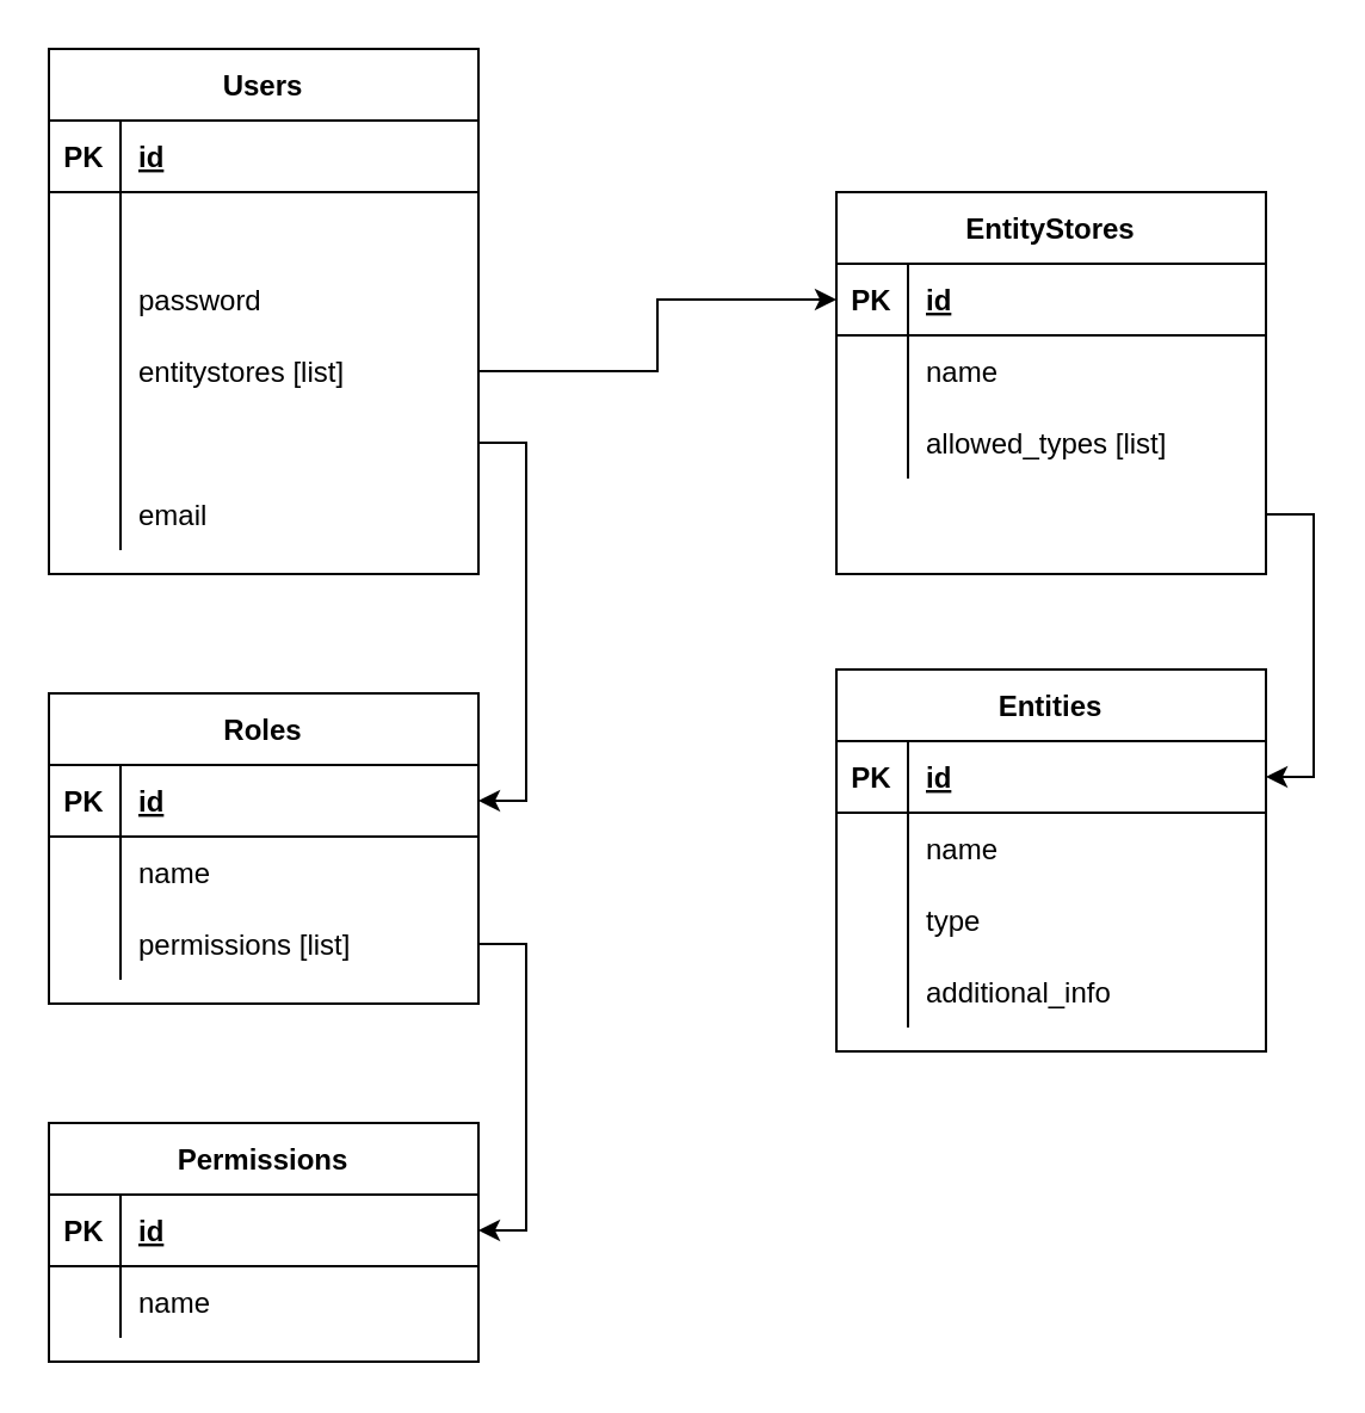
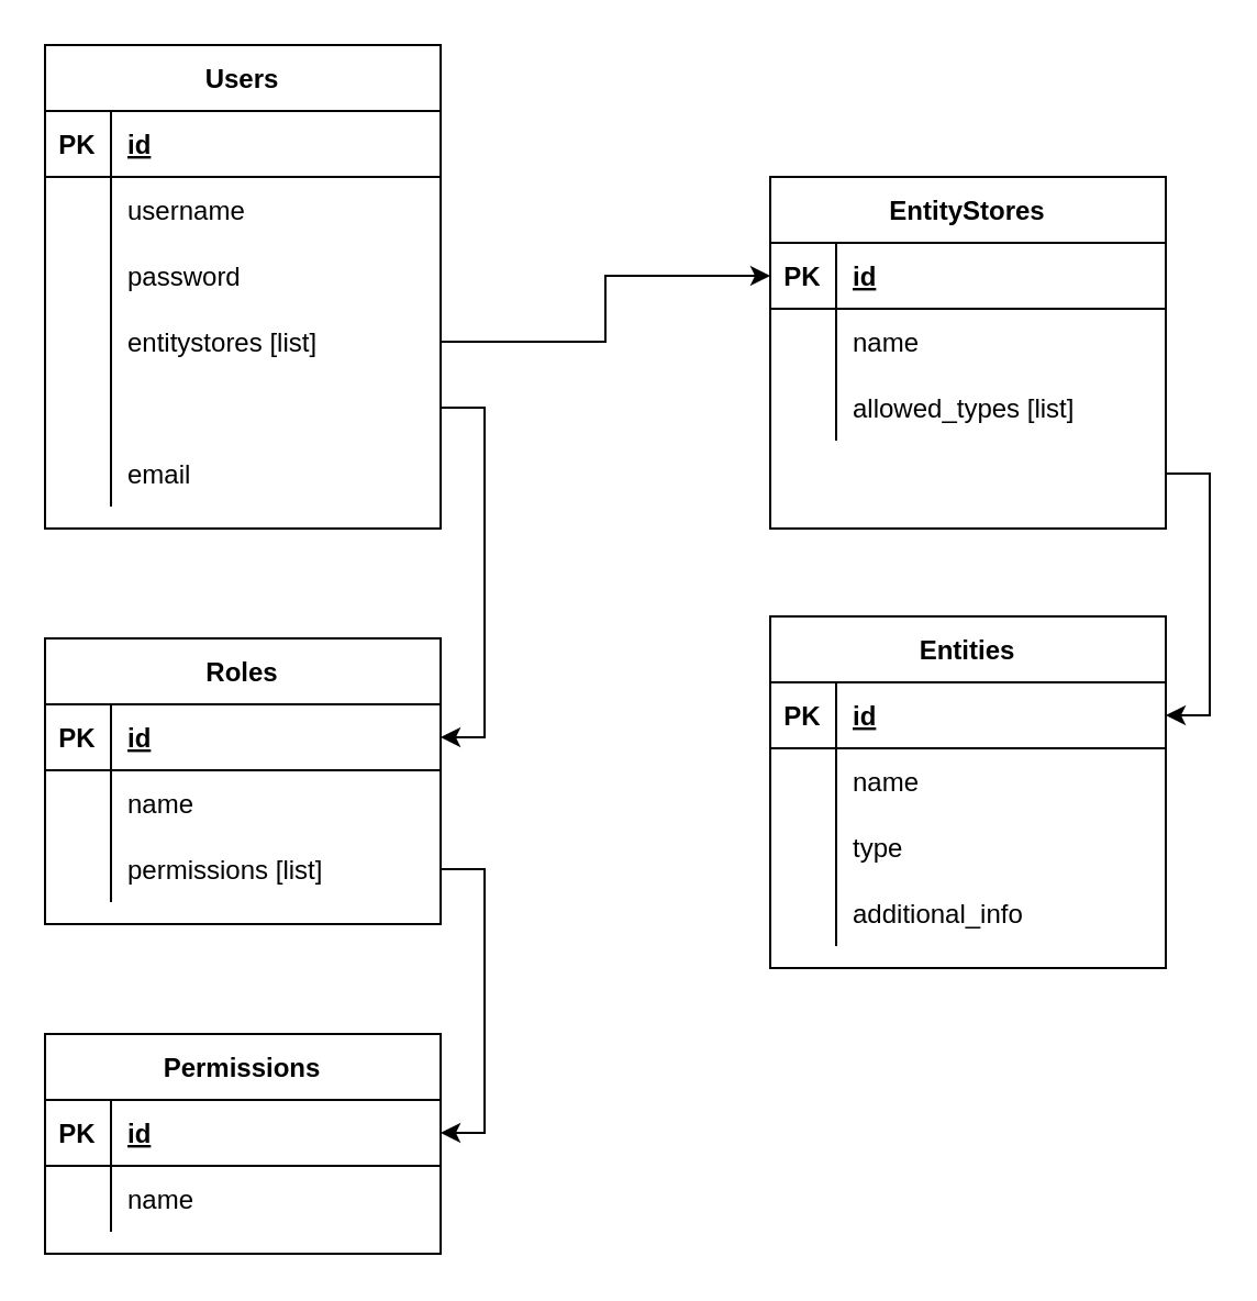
  <mxCell id="0" />
  <mxCell id="1" parent="0" />
  <mxCell id="2" value="Roles" style="shape=table;startSize=30;container=1;collapsible=1;childLayout=tableLayout;fixedRows=1;rowLines=0;fontStyle=1;align=center;resizeLast=1;" parent="1" vertex="1"><mxGeometry x="20" y="290" width="180" height="130" as="geometry" /></mxCell>
  <mxCell id="3" value="" style="shape=partialRectangle;collapsible=0;dropTarget=0;pointerEvents=0;fillColor=none;top=0;left=0;bottom=1;right=0;points=[[0,0.5],[1,0.5]];portConstraint=eastwest;" parent="2" vertex="1"><mxGeometry y="30" width="180" height="30" as="geometry" /></mxCell>
  <mxCell id="4" value="PK" style="shape=partialRectangle;connectable=0;fillColor=none;top=0;left=0;bottom=0;right=0;fontStyle=1;overflow=hidden;" parent="3" vertex="1"><mxGeometry width="30" height="30" as="geometry"><mxRectangle width="30" height="30" as="alternateBounds" /></mxGeometry></mxCell>
  <mxCell id="5" value="id" style="shape=partialRectangle;connectable=0;fillColor=none;top=0;left=0;bottom=0;right=0;align=left;spacingLeft=6;fontStyle=5;overflow=hidden;" parent="3" vertex="1"><mxGeometry x="30" width="150" height="30" as="geometry"><mxRectangle width="150" height="30" as="alternateBounds" /></mxGeometry></mxCell>
  <mxCell id="6" value="" style="shape=partialRectangle;collapsible=0;dropTarget=0;pointerEvents=0;fillColor=none;top=0;left=0;bottom=0;right=0;points=[[0,0.5],[1,0.5]];portConstraint=eastwest;" parent="2" vertex="1"><mxGeometry y="60" width="180" height="30" as="geometry" /></mxCell>
  <mxCell id="7" value="" style="shape=partialRectangle;connectable=0;fillColor=none;top=0;left=0;bottom=0;right=0;editable=1;overflow=hidden;" parent="6" vertex="1"><mxGeometry width="30" height="30" as="geometry"><mxRectangle width="30" height="30" as="alternateBounds" /></mxGeometry></mxCell>
  <mxCell id="8" value="name" style="shape=partialRectangle;connectable=0;fillColor=none;top=0;left=0;bottom=0;right=0;align=left;spacingLeft=6;overflow=hidden;" parent="6" vertex="1"><mxGeometry x="30" width="150" height="30" as="geometry"><mxRectangle width="150" height="30" as="alternateBounds" /></mxGeometry></mxCell>
  <mxCell id="9" value="" style="shape=partialRectangle;collapsible=0;dropTarget=0;pointerEvents=0;fillColor=none;top=0;left=0;bottom=0;right=0;points=[[0,0.5],[1,0.5]];portConstraint=eastwest;" parent="2" vertex="1"><mxGeometry y="90" width="180" height="30" as="geometry" /></mxCell>
  <mxCell id="10" value="" style="shape=partialRectangle;connectable=0;fillColor=none;top=0;left=0;bottom=0;right=0;editable=1;overflow=hidden;" parent="9" vertex="1"><mxGeometry width="30" height="30" as="geometry"><mxRectangle width="30" height="30" as="alternateBounds" /></mxGeometry></mxCell>
  <mxCell id="11" value="permissions [list]" style="shape=partialRectangle;connectable=0;fillColor=none;top=0;left=0;bottom=0;right=0;align=left;spacingLeft=6;overflow=hidden;" parent="9" vertex="1"><mxGeometry x="30" width="150" height="30" as="geometry"><mxRectangle width="150" height="30" as="alternateBounds" /></mxGeometry></mxCell>
  <mxCell id="12" value="Users" style="shape=table;startSize=30;container=1;collapsible=1;childLayout=tableLayout;fixedRows=1;rowLines=0;fontStyle=1;align=center;resizeLast=1;" parent="1" vertex="1"><mxGeometry x="20" y="20" width="180" height="220" as="geometry" /></mxCell>
  <mxCell id="13" value="" style="shape=partialRectangle;collapsible=0;dropTarget=0;pointerEvents=0;fillColor=none;top=0;left=0;bottom=1;right=0;points=[[0,0.5],[1,0.5]];portConstraint=eastwest;" parent="12" vertex="1"><mxGeometry y="30" width="180" height="30" as="geometry" /></mxCell>
  <mxCell id="14" value="PK" style="shape=partialRectangle;connectable=0;fillColor=none;top=0;left=0;bottom=0;right=0;fontStyle=1;overflow=hidden;" parent="13" vertex="1"><mxGeometry width="30" height="30" as="geometry"><mxRectangle width="30" height="30" as="alternateBounds" /></mxGeometry></mxCell>
  <mxCell id="15" value="id" style="shape=partialRectangle;connectable=0;fillColor=none;top=0;left=0;bottom=0;right=0;align=left;spacingLeft=6;fontStyle=5;overflow=hidden;" parent="13" vertex="1"><mxGeometry x="30" width="150" height="30" as="geometry"><mxRectangle width="150" height="30" as="alternateBounds" /></mxGeometry></mxCell>
  <mxCell id="16" value="" style="shape=partialRectangle;collapsible=0;dropTarget=0;pointerEvents=0;fillColor=none;top=0;left=0;bottom=0;right=0;points=[[0,0.5],[1,0.5]];portConstraint=eastwest;" parent="12" vertex="1"><mxGeometry y="60" width="180" height="30" as="geometry" /></mxCell>
  <mxCell id="17" value="" style="shape=partialRectangle;connectable=0;fillColor=none;top=0;left=0;bottom=0;right=0;editable=1;overflow=hidden;" parent="16" vertex="1"><mxGeometry width="30" height="30" as="geometry"><mxRectangle width="30" height="30" as="alternateBounds" /></mxGeometry></mxCell>
+ <mxCell id="18" value="username" style="shape=partialRectangle;connectable=0;fillColor=none;top=0;left=0;bottom=0;right=0;align=left;spacingLeft=6;overflow=hidden;" parent="16" vertex="1"><mxGeometry x="30" width="150" height="30" as="geometry"><mxRectangle width="150" height="30" as="alternateBounds" /></mxGeometry></mxCell>
  <mxCell id="19" value="" style="shape=partialRectangle;collapsible=0;dropTarget=0;pointerEvents=0;fillColor=none;top=0;left=0;bottom=0;right=0;points=[[0,0.5],[1,0.5]];portConstraint=eastwest;" parent="12" vertex="1"><mxGeometry y="90" width="180" height="30" as="geometry" /></mxCell>
  <mxCell id="20" value="" style="shape=partialRectangle;connectable=0;fillColor=none;top=0;left=0;bottom=0;right=0;editable=1;overflow=hidden;" parent="19" vertex="1"><mxGeometry width="30" height="30" as="geometry"><mxRectangle width="30" height="30" as="alternateBounds" /></mxGeometry></mxCell>
  <mxCell id="21" value="password" style="shape=partialRectangle;connectable=0;fillColor=none;top=0;left=0;bottom=0;right=0;align=left;spacingLeft=6;overflow=hidden;" parent="19" vertex="1"><mxGeometry x="30" width="150" height="30" as="geometry"><mxRectangle width="150" height="30" as="alternateBounds" /></mxGeometry></mxCell>
  <mxCell id="22" value="" style="shape=partialRectangle;collapsible=0;dropTarget=0;pointerEvents=0;fillColor=none;top=0;left=0;bottom=0;right=0;points=[[0,0.5],[1,0.5]];portConstraint=eastwest;" parent="12" vertex="1"><mxGeometry y="120" width="180" height="30" as="geometry" /></mxCell>
  <mxCell id="23" value="" style="shape=partialRectangle;connectable=0;fillColor=none;top=0;left=0;bottom=0;right=0;editable=1;overflow=hidden;" parent="22" vertex="1"><mxGeometry width="30" height="30" as="geometry"><mxRectangle width="30" height="30" as="alternateBounds" /></mxGeometry></mxCell>
  <mxCell id="24" value="entitystores [list]" style="shape=partialRectangle;connectable=0;fillColor=none;top=0;left=0;bottom=0;right=0;align=left;spacingLeft=6;overflow=hidden;" parent="22" vertex="1"><mxGeometry x="30" width="150" height="30" as="geometry"><mxRectangle width="150" height="30" as="alternateBounds" /></mxGeometry></mxCell>
  <mxCell id="25" value="" style="shape=partialRectangle;collapsible=0;dropTarget=0;pointerEvents=0;fillColor=none;top=0;left=0;bottom=0;right=0;points=[[0,0.5],[1,0.5]];portConstraint=eastwest;" parent="12" vertex="1"><mxGeometry y="150" width="180" height="30" as="geometry" /></mxCell>
  <mxCell id="26" value="" style="shape=partialRectangle;connectable=0;fillColor=none;top=0;left=0;bottom=0;right=0;editable=1;overflow=hidden;" parent="25" vertex="1"><mxGeometry width="30" height="30" as="geometry"><mxRectangle width="30" height="30" as="alternateBounds" /></mxGeometry></mxCell>
  <mxCell id="27" value="" style="shape=partialRectangle;collapsible=0;dropTarget=0;pointerEvents=0;fillColor=none;top=0;left=0;bottom=0;right=0;points=[[0,0.5],[1,0.5]];portConstraint=eastwest;" parent="12" vertex="1"><mxGeometry y="180" width="180" height="30" as="geometry" /></mxCell>
  <mxCell id="28" value="" style="shape=partialRectangle;connectable=0;fillColor=none;top=0;left=0;bottom=0;right=0;editable=1;overflow=hidden;" parent="27" vertex="1"><mxGeometry width="30" height="30" as="geometry"><mxRectangle width="30" height="30" as="alternateBounds" /></mxGeometry></mxCell>
  <mxCell id="29" value="email" style="shape=partialRectangle;connectable=0;fillColor=none;top=0;left=0;bottom=0;right=0;align=left;spacingLeft=6;overflow=hidden;" parent="27" vertex="1"><mxGeometry x="30" width="150" height="30" as="geometry"><mxRectangle width="150" height="30" as="alternateBounds" /></mxGeometry></mxCell>
  <mxCell id="30" value="Permissions" style="shape=table;startSize=30;container=1;collapsible=1;childLayout=tableLayout;fixedRows=1;rowLines=0;fontStyle=1;align=center;resizeLast=1;" parent="1" vertex="1"><mxGeometry x="20" y="470" width="180" height="100" as="geometry" /></mxCell>
  <mxCell id="31" value="" style="shape=partialRectangle;collapsible=0;dropTarget=0;pointerEvents=0;fillColor=none;top=0;left=0;bottom=1;right=0;points=[[0,0.5],[1,0.5]];portConstraint=eastwest;" parent="30" vertex="1"><mxGeometry y="30" width="180" height="30" as="geometry" /></mxCell>
  <mxCell id="32" value="PK" style="shape=partialRectangle;connectable=0;fillColor=none;top=0;left=0;bottom=0;right=0;fontStyle=1;overflow=hidden;" parent="31" vertex="1"><mxGeometry width="30" height="30" as="geometry"><mxRectangle width="30" height="30" as="alternateBounds" /></mxGeometry></mxCell>
  <mxCell id="33" value="id" style="shape=partialRectangle;connectable=0;fillColor=none;top=0;left=0;bottom=0;right=0;align=left;spacingLeft=6;fontStyle=5;overflow=hidden;" parent="31" vertex="1"><mxGeometry x="30" width="150" height="30" as="geometry"><mxRectangle width="150" height="30" as="alternateBounds" /></mxGeometry></mxCell>
  <mxCell id="34" value="" style="shape=partialRectangle;collapsible=0;dropTarget=0;pointerEvents=0;fillColor=none;top=0;left=0;bottom=0;right=0;points=[[0,0.5],[1,0.5]];portConstraint=eastwest;" parent="30" vertex="1"><mxGeometry y="60" width="180" height="30" as="geometry" /></mxCell>
  <mxCell id="35" value="" style="shape=partialRectangle;connectable=0;fillColor=none;top=0;left=0;bottom=0;right=0;editable=1;overflow=hidden;" parent="34" vertex="1"><mxGeometry width="30" height="30" as="geometry"><mxRectangle width="30" height="30" as="alternateBounds" /></mxGeometry></mxCell>
  <mxCell id="36" value="name" style="shape=partialRectangle;connectable=0;fillColor=none;top=0;left=0;bottom=0;right=0;align=left;spacingLeft=6;overflow=hidden;" parent="34" vertex="1"><mxGeometry x="30" width="150" height="30" as="geometry"><mxRectangle width="150" height="30" as="alternateBounds" /></mxGeometry></mxCell>
  <mxCell id="37" value="EntityStores" style="shape=table;startSize=30;container=1;collapsible=1;childLayout=tableLayout;fixedRows=1;rowLines=0;fontStyle=1;align=center;resizeLast=1;" parent="1" vertex="1"><mxGeometry x="350" y="80" width="180" height="160" as="geometry" /></mxCell>
  <mxCell id="38" value="" style="shape=partialRectangle;collapsible=0;dropTarget=0;pointerEvents=0;fillColor=none;top=0;left=0;bottom=1;right=0;points=[[0,0.5],[1,0.5]];portConstraint=eastwest;" parent="37" vertex="1"><mxGeometry y="30" width="180" height="30" as="geometry" /></mxCell>
  <mxCell id="39" value="PK" style="shape=partialRectangle;connectable=0;fillColor=none;top=0;left=0;bottom=0;right=0;fontStyle=1;overflow=hidden;" parent="38" vertex="1"><mxGeometry width="30" height="30" as="geometry"><mxRectangle width="30" height="30" as="alternateBounds" /></mxGeometry></mxCell>
  <mxCell id="40" value="id" style="shape=partialRectangle;connectable=0;fillColor=none;top=0;left=0;bottom=0;right=0;align=left;spacingLeft=6;fontStyle=5;overflow=hidden;" parent="38" vertex="1"><mxGeometry x="30" width="150" height="30" as="geometry"><mxRectangle width="150" height="30" as="alternateBounds" /></mxGeometry></mxCell>
  <mxCell id="41" value="" style="shape=partialRectangle;collapsible=0;dropTarget=0;pointerEvents=0;fillColor=none;top=0;left=0;bottom=0;right=0;points=[[0,0.5],[1,0.5]];portConstraint=eastwest;" parent="37" vertex="1"><mxGeometry y="60" width="180" height="30" as="geometry" /></mxCell>
  <mxCell id="42" value="" style="shape=partialRectangle;connectable=0;fillColor=none;top=0;left=0;bottom=0;right=0;editable=1;overflow=hidden;" parent="41" vertex="1"><mxGeometry width="30" height="30" as="geometry"><mxRectangle width="30" height="30" as="alternateBounds" /></mxGeometry></mxCell>
  <mxCell id="43" value="name" style="shape=partialRectangle;connectable=0;fillColor=none;top=0;left=0;bottom=0;right=0;align=left;spacingLeft=6;overflow=hidden;" parent="41" vertex="1"><mxGeometry x="30" width="150" height="30" as="geometry"><mxRectangle width="150" height="30" as="alternateBounds" /></mxGeometry></mxCell>
  <mxCell id="44" value="" style="shape=partialRectangle;collapsible=0;dropTarget=0;pointerEvents=0;fillColor=none;top=0;left=0;bottom=0;right=0;points=[[0,0.5],[1,0.5]];portConstraint=eastwest;" parent="37" vertex="1"><mxGeometry y="90" width="180" height="30" as="geometry" /></mxCell>
  <mxCell id="45" value="" style="shape=partialRectangle;connectable=0;fillColor=none;top=0;left=0;bottom=0;right=0;editable=1;overflow=hidden;" parent="44" vertex="1"><mxGeometry width="30" height="30" as="geometry"><mxRectangle width="30" height="30" as="alternateBounds" /></mxGeometry></mxCell>
  <mxCell id="46" value="allowed_types [list]" style="shape=partialRectangle;connectable=0;fillColor=none;top=0;left=0;bottom=0;right=0;align=left;spacingLeft=6;overflow=hidden;" parent="44" vertex="1"><mxGeometry x="30" width="150" height="30" as="geometry"><mxRectangle width="150" height="30" as="alternateBounds" /></mxGeometry></mxCell>
  <mxCell id="47" value="" style="shape=partialRectangle;collapsible=0;dropTarget=0;pointerEvents=0;fillColor=none;top=0;left=0;bottom=0;right=0;points=[[0,0.5],[1,0.5]];portConstraint=eastwest;" parent="37" vertex="1"><mxGeometry y="120" width="180" height="30" as="geometry" /></mxCell>
  <mxCell id="48" value="" style="shape=partialRectangle;connectable=0;fillColor=none;top=0;left=0;bottom=0;right=0;editable=1;overflow=hidden;" parent="47" vertex="1"><mxGeometry width="30" height="30" as="geometry"><mxRectangle width="30" height="30" as="alternateBounds" /></mxGeometry></mxCell>
  <mxCell id="49" style="edgeStyle=orthogonalEdgeStyle;rounded=0;orthogonalLoop=1;jettySize=auto;html=1;exitX=1;exitY=0.5;exitDx=0;exitDy=0;entryX=1;entryY=0.5;entryDx=0;entryDy=0;" parent="1" source="25" target="3" edge="1"><mxGeometry relative="1" as="geometry" /></mxCell>
  <mxCell id="50" style="edgeStyle=orthogonalEdgeStyle;rounded=0;orthogonalLoop=1;jettySize=auto;html=1;" parent="1" source="9" target="31" edge="1"><mxGeometry relative="1" as="geometry"><Array as="points"><mxPoint x="220" y="395" /><mxPoint x="220" y="515" /></Array></mxGeometry></mxCell>
  <mxCell id="51" style="edgeStyle=orthogonalEdgeStyle;rounded=0;orthogonalLoop=1;jettySize=auto;html=1;" parent="1" source="22" target="38" edge="1"><mxGeometry relative="1" as="geometry" /></mxCell>
  <mxCell id="52" value="Entities" style="shape=table;startSize=30;container=1;collapsible=1;childLayout=tableLayout;fixedRows=1;rowLines=0;fontStyle=1;align=center;resizeLast=1;" parent="1" vertex="1"><mxGeometry x="350" y="280" width="180" height="160" as="geometry" /></mxCell>
  <mxCell id="53" value="" style="shape=partialRectangle;collapsible=0;dropTarget=0;pointerEvents=0;fillColor=none;top=0;left=0;bottom=1;right=0;points=[[0,0.5],[1,0.5]];portConstraint=eastwest;" parent="52" vertex="1"><mxGeometry y="30" width="180" height="30" as="geometry" /></mxCell>
  <mxCell id="54" value="PK" style="shape=partialRectangle;connectable=0;fillColor=none;top=0;left=0;bottom=0;right=0;fontStyle=1;overflow=hidden;" parent="53" vertex="1"><mxGeometry width="30" height="30" as="geometry"><mxRectangle width="30" height="30" as="alternateBounds" /></mxGeometry></mxCell>
  <mxCell id="55" value="id" style="shape=partialRectangle;connectable=0;fillColor=none;top=0;left=0;bottom=0;right=0;align=left;spacingLeft=6;fontStyle=5;overflow=hidden;" parent="53" vertex="1"><mxGeometry x="30" width="150" height="30" as="geometry"><mxRectangle width="150" height="30" as="alternateBounds" /></mxGeometry></mxCell>
  <mxCell id="56" value="" style="shape=partialRectangle;collapsible=0;dropTarget=0;pointerEvents=0;fillColor=none;top=0;left=0;bottom=0;right=0;points=[[0,0.5],[1,0.5]];portConstraint=eastwest;" parent="52" vertex="1"><mxGeometry y="60" width="180" height="30" as="geometry" /></mxCell>
  <mxCell id="57" value="" style="shape=partialRectangle;connectable=0;fillColor=none;top=0;left=0;bottom=0;right=0;editable=1;overflow=hidden;" parent="56" vertex="1"><mxGeometry width="30" height="30" as="geometry"><mxRectangle width="30" height="30" as="alternateBounds" /></mxGeometry></mxCell>
  <mxCell id="58" value="name" style="shape=partialRectangle;connectable=0;fillColor=none;top=0;left=0;bottom=0;right=0;align=left;spacingLeft=6;overflow=hidden;" parent="56" vertex="1"><mxGeometry x="30" width="150" height="30" as="geometry"><mxRectangle width="150" height="30" as="alternateBounds" /></mxGeometry></mxCell>
  <mxCell id="59" value="" style="shape=partialRectangle;collapsible=0;dropTarget=0;pointerEvents=0;fillColor=none;top=0;left=0;bottom=0;right=0;points=[[0,0.5],[1,0.5]];portConstraint=eastwest;" parent="52" vertex="1"><mxGeometry y="90" width="180" height="30" as="geometry" /></mxCell>
  <mxCell id="60" value="" style="shape=partialRectangle;connectable=0;fillColor=none;top=0;left=0;bottom=0;right=0;editable=1;overflow=hidden;" parent="59" vertex="1"><mxGeometry width="30" height="30" as="geometry"><mxRectangle width="30" height="30" as="alternateBounds" /></mxGeometry></mxCell>
  <mxCell id="61" value="type" style="shape=partialRectangle;connectable=0;fillColor=none;top=0;left=0;bottom=0;right=0;align=left;spacingLeft=6;overflow=hidden;" parent="59" vertex="1"><mxGeometry x="30" width="150" height="30" as="geometry"><mxRectangle width="150" height="30" as="alternateBounds" /></mxGeometry></mxCell>
  <mxCell id="62" value="" style="shape=partialRectangle;collapsible=0;dropTarget=0;pointerEvents=0;fillColor=none;top=0;left=0;bottom=0;right=0;points=[[0,0.5],[1,0.5]];portConstraint=eastwest;" parent="52" vertex="1"><mxGeometry y="120" width="180" height="30" as="geometry" /></mxCell>
  <mxCell id="63" value="" style="shape=partialRectangle;connectable=0;fillColor=none;top=0;left=0;bottom=0;right=0;editable=1;overflow=hidden;" parent="62" vertex="1"><mxGeometry width="30" height="30" as="geometry"><mxRectangle width="30" height="30" as="alternateBounds" /></mxGeometry></mxCell>
  <mxCell id="64" value="additional_info" style="shape=partialRectangle;connectable=0;fillColor=none;top=0;left=0;bottom=0;right=0;align=left;spacingLeft=6;overflow=hidden;" parent="62" vertex="1"><mxGeometry x="30" width="150" height="30" as="geometry"><mxRectangle width="150" height="30" as="alternateBounds" /></mxGeometry></mxCell>
  <mxCell id="65" style="edgeStyle=orthogonalEdgeStyle;rounded=0;orthogonalLoop=1;jettySize=auto;html=1;" parent="1" source="47" target="53" edge="1"><mxGeometry relative="1" as="geometry"><Array as="points"><mxPoint x="550" y="215" /><mxPoint x="550" y="325" /></Array></mxGeometry></mxCell>
